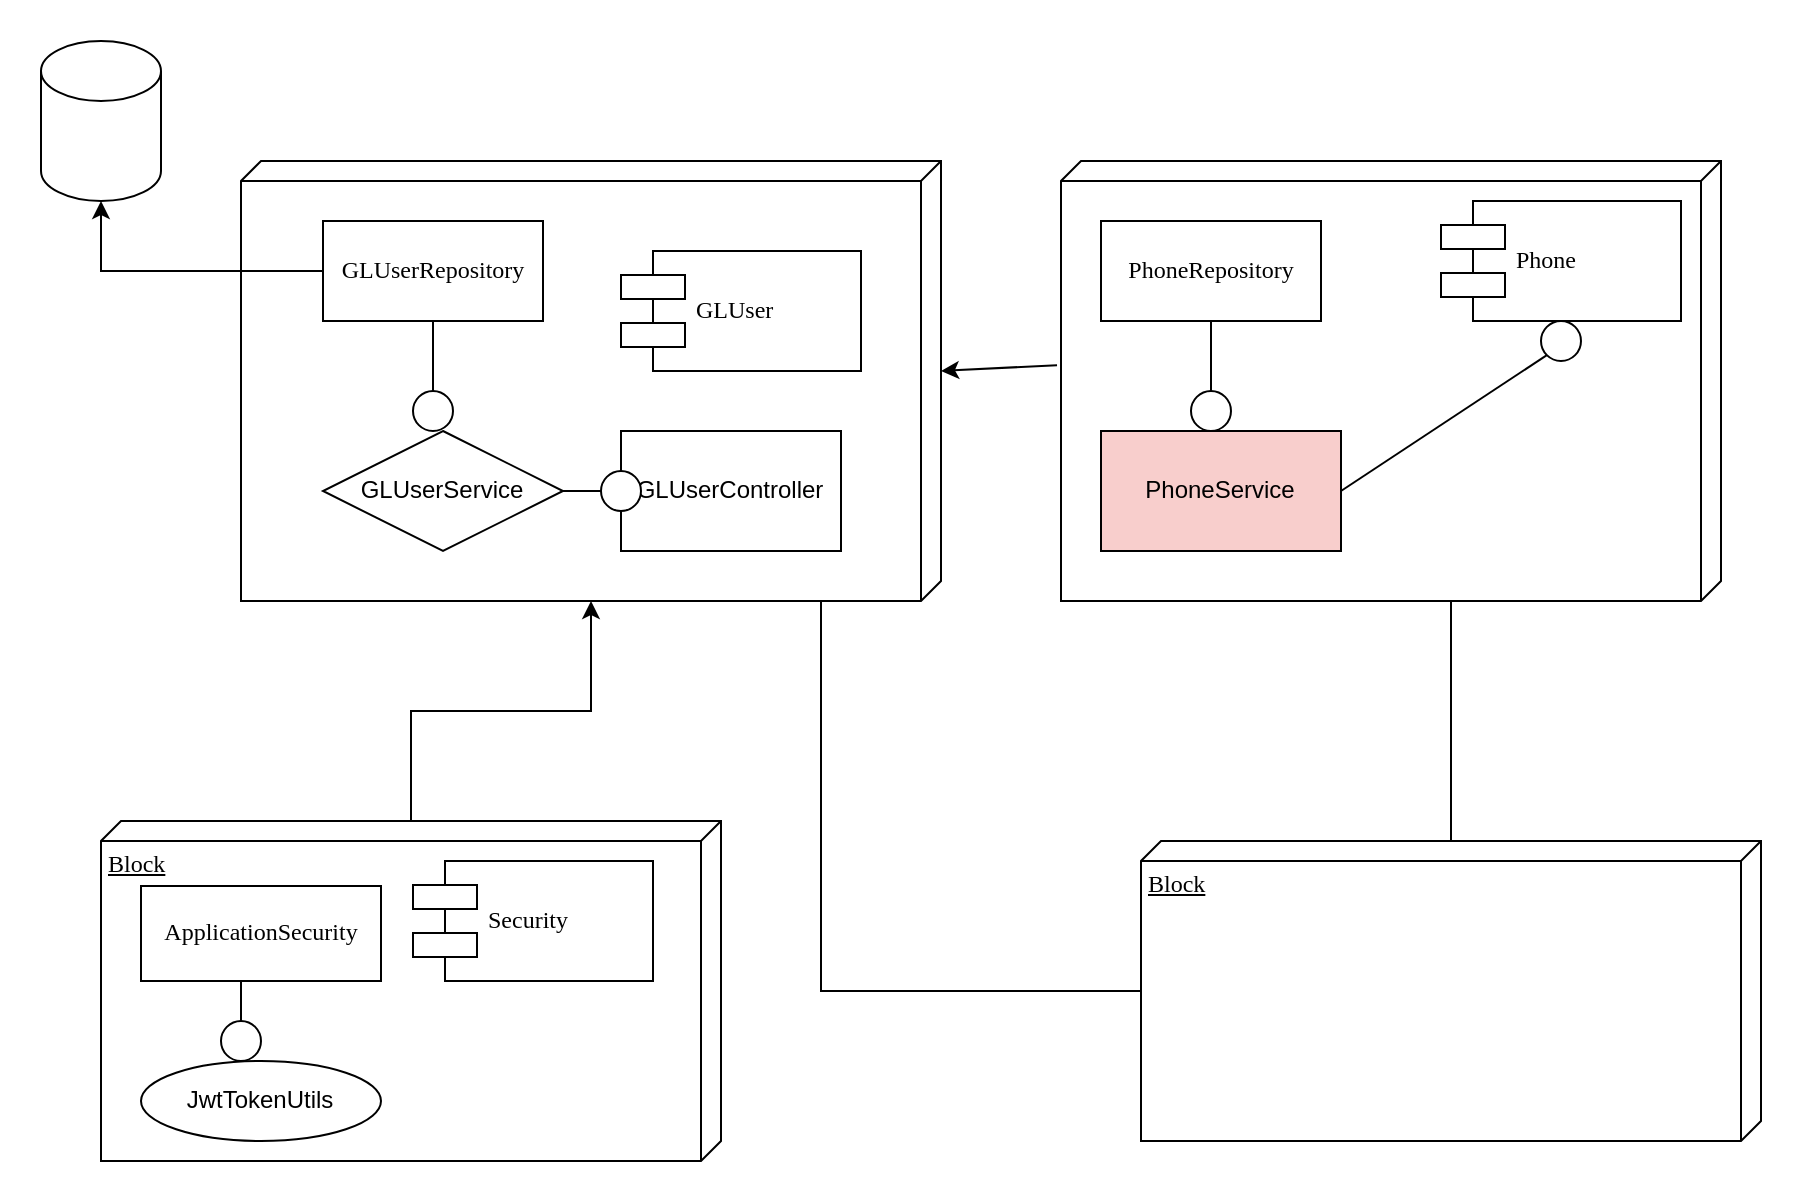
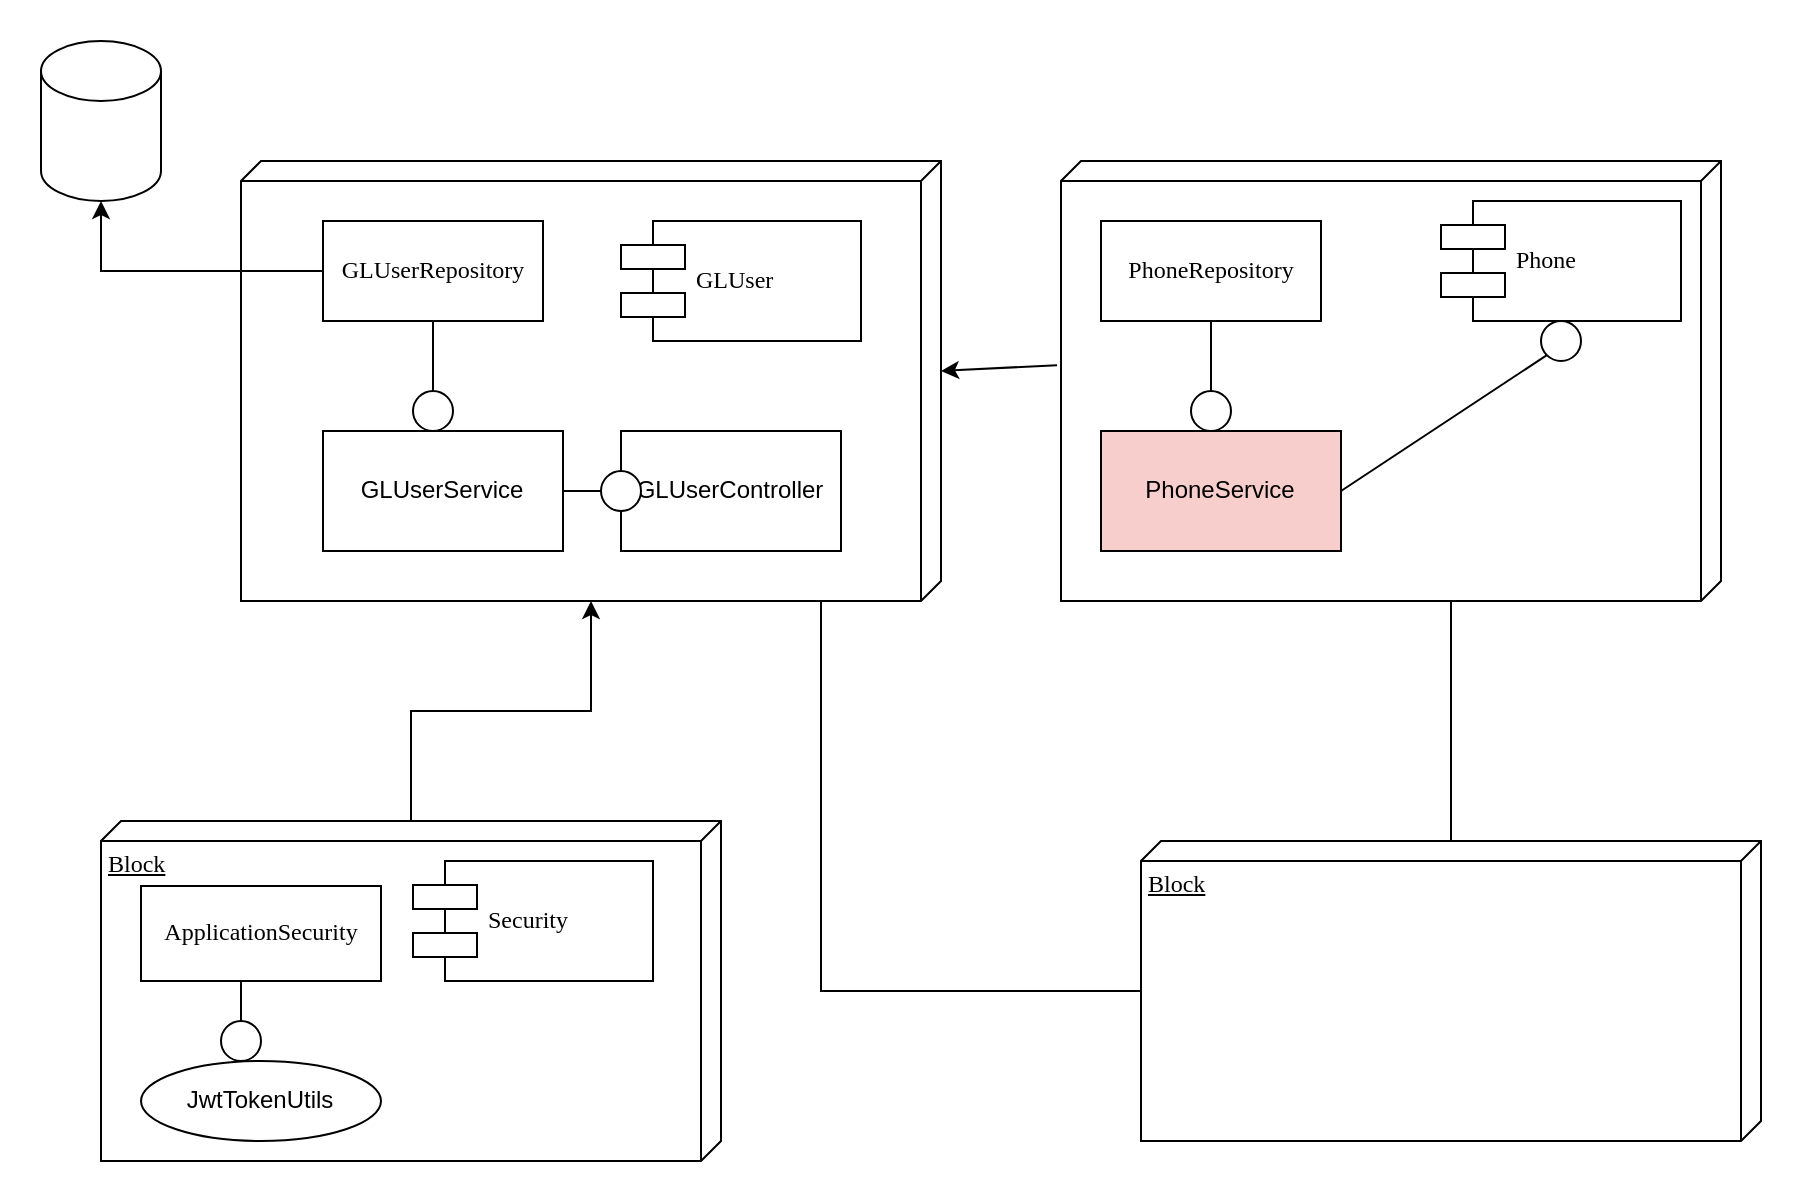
  <mxCell id="0" />
  <mxCell id="1" parent="0" />
  <mxCell id="2" value="" style="verticalAlign=top;align=left;spacingTop=8;spacingLeft=2;spacingRight=12;shape=cube;size=10;direction=south;fontStyle=4;html=1;rounded=0;shadow=0;comic=0;labelBackgroundColor=none;strokeWidth=1;fontFamily=Verdana;fontSize=12" parent="1" vertex="1"><mxGeometry x="120" y="80" width="350" height="220" as="geometry" /></mxCell>
  <mxCell id="3" value="" style="verticalAlign=top;align=left;spacingTop=8;spacingLeft=2;spacingRight=12;shape=cube;size=10;direction=south;fontStyle=4;html=1;rounded=0;shadow=0;comic=0;labelBackgroundColor=none;strokeWidth=1;fontFamily=Verdana;fontSize=12" parent="1" vertex="1"><mxGeometry x="530" y="80" width="330" height="220" as="geometry" /></mxCell>
  <mxCell id="4" value="Block" style="verticalAlign=top;align=left;spacingTop=8;spacingLeft=2;spacingRight=12;shape=cube;size=10;direction=south;fontStyle=4;html=1;rounded=0;shadow=0;comic=0;labelBackgroundColor=none;strokeWidth=1;fontFamily=Verdana;fontSize=12" parent="1" vertex="1"><mxGeometry x="570" y="420" width="310" height="150" as="geometry" /></mxCell>
  <mxCell id="5" value="" style="edgeStyle=orthogonalEdgeStyle;rounded=0;orthogonalLoop=1;jettySize=auto;html=1;" parent="1" source="6" target="13" edge="1"><mxGeometry relative="1" as="geometry" /></mxCell>
  <mxCell id="6" value="GLUserRepository" style="html=1;rounded=0;shadow=0;comic=0;labelBackgroundColor=none;strokeWidth=1;fontFamily=Verdana;fontSize=12;align=center;" parent="1" vertex="1"><mxGeometry x="161" y="110" width="110" height="50" as="geometry" /></mxCell>
- <mxCell id="7" value="GLUser" style="shape=component;align=left;spacingLeft=36;rounded=0;shadow=0;comic=0;labelBackgroundColor=none;strokeWidth=1;fontFamily=Verdana;fontSize=12;html=1;" parent="1" vertex="1"><mxGeometry x="310" y="125" width="120" height="60" as="geometry" /></mxCell>
+ <mxCell id="7" value="GLUser" style="shape=component;align=left;spacingLeft=36;rounded=0;shadow=0;comic=0;labelBackgroundColor=none;strokeWidth=1;fontFamily=Verdana;fontSize=12;html=1;" parent="1" vertex="1"><mxGeometry x="310" y="110" width="120" height="60" as="geometry" /></mxCell>
  <mxCell id="8" value="Phone" style="shape=component;align=left;spacingLeft=36;rounded=0;shadow=0;comic=0;labelBackgroundColor=none;strokeWidth=1;fontFamily=Verdana;fontSize=12;html=1;" parent="1" vertex="1"><mxGeometry x="720" y="100" width="120" height="60" as="geometry" /></mxCell>
  <mxCell id="9" style="edgeStyle=orthogonalEdgeStyle;rounded=0;html=1;labelBackgroundColor=none;startArrow=none;startFill=0;startSize=8;endArrow=none;endFill=0;endSize=16;fontFamily=Verdana;fontSize=12;" parent="1" source="4" target="3" edge="1"><mxGeometry relative="1" as="geometry"><Array as="points"><mxPoint x="695" y="495" /></Array></mxGeometry></mxCell>
  <mxCell id="10" style="edgeStyle=orthogonalEdgeStyle;rounded=0;html=1;labelBackgroundColor=none;startArrow=none;startFill=0;startSize=8;endArrow=none;endFill=0;endSize=16;fontFamily=Verdana;fontSize=12;" parent="1" source="4" target="2" edge="1"><mxGeometry relative="1" as="geometry"><Array as="points"><mxPoint x="410" y="495" /></Array></mxGeometry></mxCell>
  <mxCell id="11" value="GLUserController" style="rounded=0;whiteSpace=wrap;html=1;" parent="1" vertex="1"><mxGeometry x="310" y="215" width="110" height="60" as="geometry" /></mxCell>
- <mxCell id="12" value="GLUserService" style="rhombus;whiteSpace=wrap;html=1;" parent="1" vertex="1"><mxGeometry x="161" y="215" width="120" height="60" as="geometry" /></mxCell>
+ <mxCell id="12" value="GLUserService" style="rounded=0;whiteSpace=wrap;html=1;" parent="1" vertex="1"><mxGeometry x="161" y="215" width="120" height="60" as="geometry" /></mxCell>
  <mxCell id="13" value="" style="shape=cylinder3;whiteSpace=wrap;html=1;boundedLbl=1;backgroundOutline=1;size=15;" parent="1" vertex="1"><mxGeometry x="20" y="20" width="60" height="80" as="geometry" /></mxCell>
  <mxCell id="14" value="" style="ellipse;whiteSpace=wrap;html=1;rounded=0;shadow=0;comic=0;labelBackgroundColor=none;strokeWidth=1;fontFamily=Verdana;fontSize=12;align=center;" parent="1" vertex="1"><mxGeometry x="206" y="195" width="20" height="20" as="geometry" /></mxCell>
  <mxCell id="15" style="edgeStyle=elbowEdgeStyle;rounded=0;html=1;labelBackgroundColor=none;startArrow=none;startFill=0;startSize=8;endArrow=none;endFill=0;endSize=16;fontFamily=Verdana;fontSize=12;" parent="1" source="14" edge="1"><mxGeometry relative="1" as="geometry"><mxPoint x="216" y="160" as="targetPoint" /></mxGeometry></mxCell>
  <mxCell id="16" value="" style="edgeStyle=orthogonalEdgeStyle;rounded=0;orthogonalLoop=1;jettySize=auto;html=1;" parent="1" source="17" target="2" edge="1"><mxGeometry relative="1" as="geometry" /></mxCell>
  <mxCell id="17" value="Block" style="verticalAlign=top;align=left;spacingTop=8;spacingLeft=2;spacingRight=12;shape=cube;size=10;direction=south;fontStyle=4;html=1;rounded=0;shadow=0;comic=0;labelBackgroundColor=none;strokeWidth=1;fontFamily=Verdana;fontSize=12" parent="1" vertex="1"><mxGeometry x="50" y="410" width="310" height="170" as="geometry" /></mxCell>
  <mxCell id="18" value="Security" style="shape=component;align=left;spacingLeft=36;rounded=0;shadow=0;comic=0;labelBackgroundColor=none;strokeWidth=1;fontFamily=Verdana;fontSize=12;html=1;" parent="1" vertex="1"><mxGeometry x="206" y="430" width="120" height="60" as="geometry" /></mxCell>
  <mxCell id="19" value="" style="ellipse;whiteSpace=wrap;html=1;rounded=0;shadow=0;comic=0;labelBackgroundColor=none;strokeWidth=1;fontFamily=Verdana;fontSize=12;align=center;" parent="1" vertex="1"><mxGeometry x="300" y="235" width="20" height="20" as="geometry" /></mxCell>
  <mxCell id="20" value="" style="endArrow=none;html=1;rounded=0;exitX=1;exitY=0.5;exitDx=0;exitDy=0;entryX=0;entryY=0.5;entryDx=0;entryDy=0;" parent="1" source="12" target="19" edge="1"><mxGeometry width="50" height="50" relative="1" as="geometry"><mxPoint x="450" y="320" as="sourcePoint" /><mxPoint x="310" y="245" as="targetPoint" /></mxGeometry></mxCell>
  <mxCell id="21" value="PhoneRepository" style="html=1;rounded=0;shadow=0;comic=0;labelBackgroundColor=none;strokeWidth=1;fontFamily=Verdana;fontSize=12;align=center;" parent="1" vertex="1"><mxGeometry x="550" y="110" width="110" height="50" as="geometry" /></mxCell>
  <mxCell id="22" value="PhoneService" style="rounded=0;whiteSpace=wrap;html=1;fillColor=#f8cecc;" parent="1" vertex="1"><mxGeometry x="550" y="215" width="120" height="60" as="geometry" /></mxCell>
  <mxCell id="23" value="" style="ellipse;whiteSpace=wrap;html=1;rounded=0;shadow=0;comic=0;labelBackgroundColor=none;strokeWidth=1;fontFamily=Verdana;fontSize=12;align=center;" parent="1" vertex="1"><mxGeometry x="595" y="195" width="20" height="20" as="geometry" /></mxCell>
  <mxCell id="24" style="edgeStyle=elbowEdgeStyle;rounded=0;html=1;labelBackgroundColor=none;startArrow=none;startFill=0;startSize=8;endArrow=none;endFill=0;endSize=16;fontFamily=Verdana;fontSize=12;" parent="1" source="23" edge="1"><mxGeometry relative="1" as="geometry"><mxPoint x="605" y="160" as="targetPoint" /></mxGeometry></mxCell>
  <mxCell id="25" value="" style="ellipse;whiteSpace=wrap;html=1;rounded=0;shadow=0;comic=0;labelBackgroundColor=none;strokeWidth=1;fontFamily=Verdana;fontSize=12;align=center;" parent="1" vertex="1"><mxGeometry x="770" y="160" width="20" height="20" as="geometry" /></mxCell>
  <mxCell id="26" value="" style="endArrow=none;html=1;rounded=0;exitX=0;exitY=1;exitDx=0;exitDy=0;" parent="1" edge="1" source="25"><mxGeometry width="50" height="50" relative="1" as="geometry"><mxPoint x="780" y="170" as="sourcePoint" /><mxPoint x="670" y="245" as="targetPoint" /></mxGeometry></mxCell>
  <mxCell id="27" value="ApplicationSecurity" style="html=1;rounded=0;shadow=0;comic=0;labelBackgroundColor=none;strokeWidth=1;fontFamily=Verdana;fontSize=12;align=center;" parent="1" vertex="1"><mxGeometry x="70" y="442.5" width="120" height="47.5" as="geometry" /></mxCell>
  <mxCell id="28" value="JwtTokenUtils" style="ellipse;whiteSpace=wrap;html=1;" parent="1" vertex="1"><mxGeometry x="70" y="530" width="120" height="40" as="geometry" /></mxCell>
  <mxCell id="29" style="edgeStyle=elbowEdgeStyle;rounded=0;html=1;labelBackgroundColor=none;startArrow=none;startFill=0;startSize=8;endArrow=none;endFill=0;endSize=16;fontFamily=Verdana;fontSize=12;exitX=0.75;exitY=0;exitDx=0;exitDy=0;" parent="1" source="30" edge="1"><mxGeometry relative="1" as="geometry"><mxPoint x="176" y="490" as="targetPoint" /><mxPoint x="176" y="525" as="sourcePoint" /><Array as="points"><mxPoint x="120" y="490" /></Array></mxGeometry></mxCell>
  <mxCell id="30" value="" style="ellipse;whiteSpace=wrap;html=1;rounded=0;shadow=0;comic=0;labelBackgroundColor=none;strokeWidth=1;fontFamily=Verdana;fontSize=12;align=center;" parent="1" vertex="1"><mxGeometry x="110" y="510" width="20" height="20" as="geometry" /></mxCell>
  <mxCell id="31" value="" style="endArrow=classic;html=1;rounded=0;entryX=0;entryY=0;entryDx=105;entryDy=0;entryPerimeter=0;exitX=0.464;exitY=1.006;exitDx=0;exitDy=0;exitPerimeter=0;" parent="1" source="3" target="2" edge="1"><mxGeometry width="50" height="50" relative="1" as="geometry"><mxPoint x="450" y="340" as="sourcePoint" /><mxPoint x="500" y="290" as="targetPoint" /></mxGeometry></mxCell>
